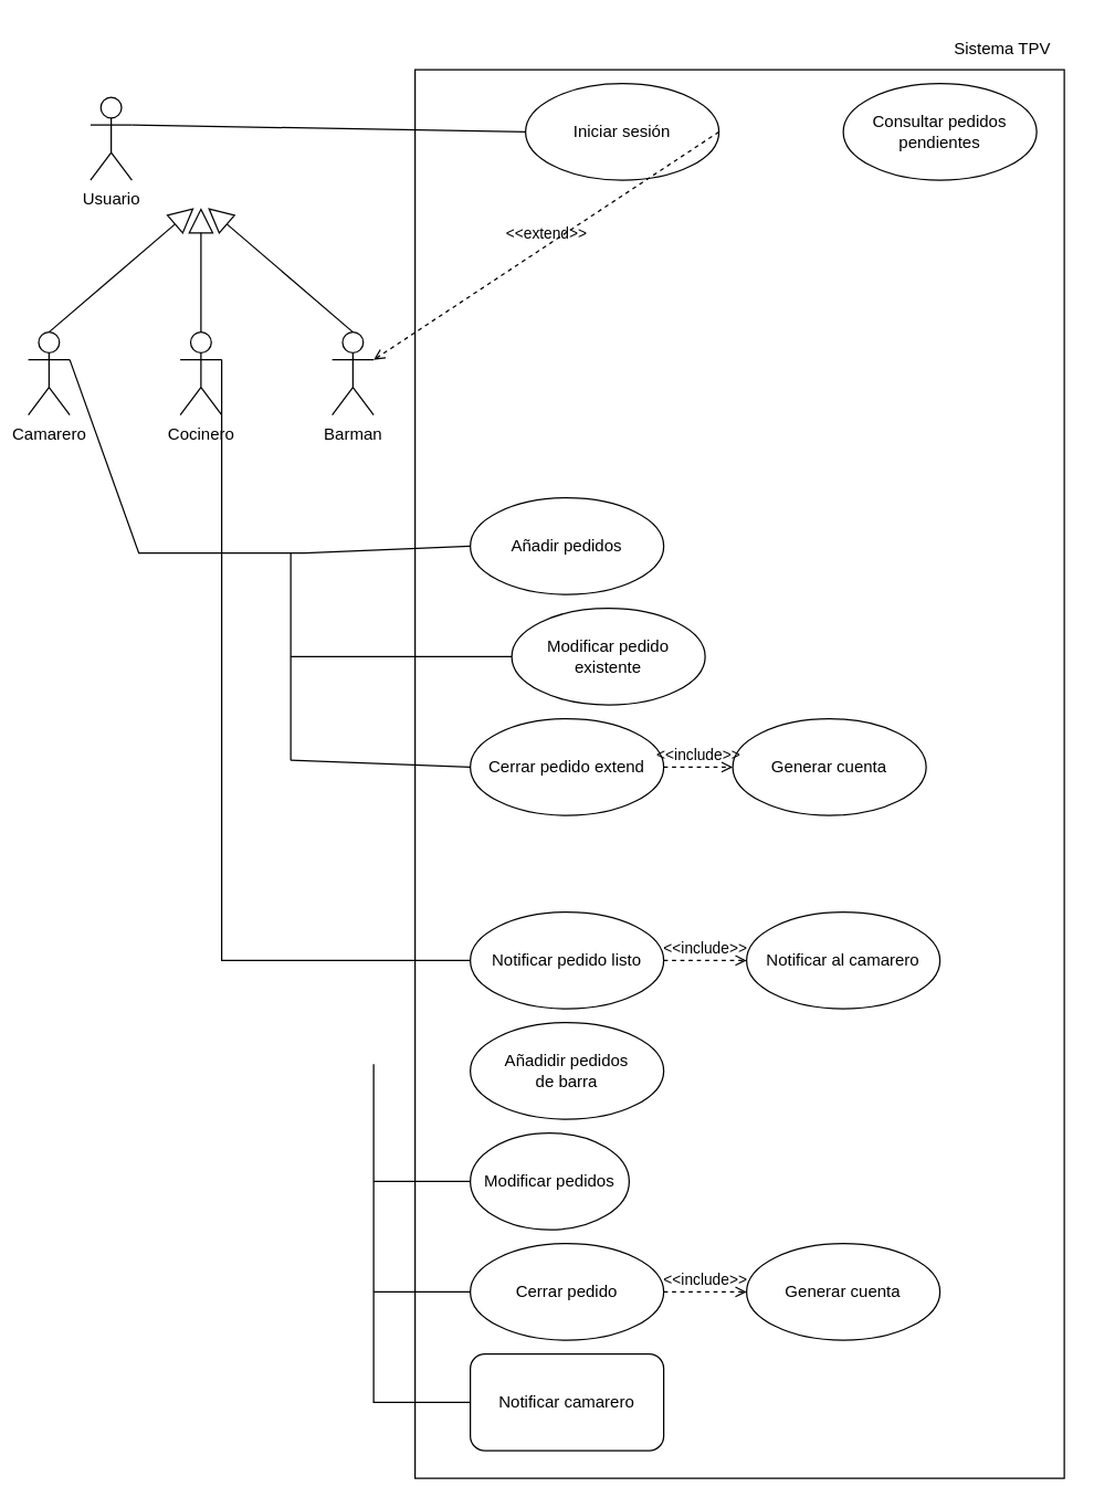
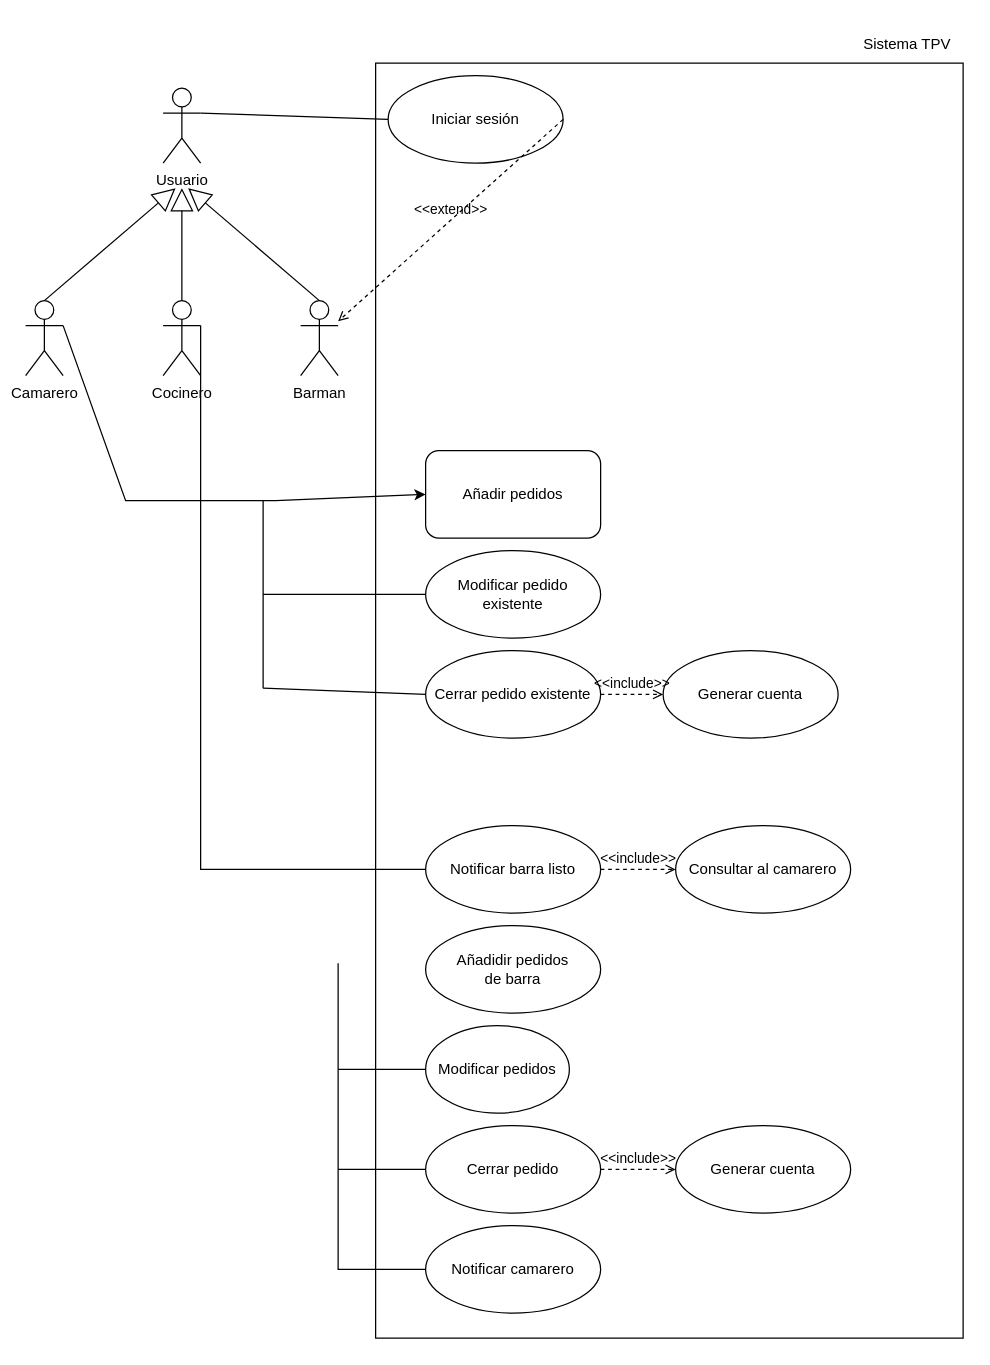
  <mxCell id="0" />
  <mxCell id="1" parent="0" />
  <mxCell id="2" value="" style="rounded=0;whiteSpace=wrap;html=1;fillColor=none;" vertex="1" parent="1"><mxGeometry x="300" y="50" width="470" height="1020" as="geometry" /></mxCell>
- <mxCell id="3" value="Usuario" style="shape=umlActor;verticalLabelPosition=bottom;verticalAlign=top;html=1;" vertex="1" parent="1"><mxGeometry x="65" y="70" width="30" height="60" as="geometry" /></mxCell>
+ <mxCell id="3" value="Usuario" style="shape=umlActor;verticalLabelPosition=bottom;verticalAlign=top;html=1;" vertex="1" parent="1"><mxGeometry x="130" y="70" width="30" height="60" as="geometry" /></mxCell>
  <mxCell id="4" value="Sistema TPV" style="text;html=1;align=center;verticalAlign=middle;resizable=0;points=[];autosize=1;strokeColor=none;fillColor=none;" vertex="1" parent="1"><mxGeometry x="680" y="20" width="90" height="30" as="geometry" /></mxCell>
  <mxCell id="5" value="Camarero" style="shape=umlActor;verticalLabelPosition=bottom;verticalAlign=top;html=1;" vertex="1" parent="1"><mxGeometry y="240" width="30" height="60" as="geometry" x="20" /></mxCell>
  <mxCell id="6" value="Cocinero" style="shape=umlActor;verticalLabelPosition=bottom;verticalAlign=top;html=1;" vertex="1" parent="1"><mxGeometry x="130" y="240" width="30" height="60" as="geometry" /></mxCell>
  <mxCell id="7" value="Barman" style="shape=umlActor;verticalLabelPosition=bottom;verticalAlign=top;html=1;" vertex="1" parent="1"><mxGeometry x="240" y="240" width="30" height="60" as="geometry" /></mxCell>
  <mxCell id="8" value="" style="endArrow=block;endSize=16;endFill=0;html=1;rounded=0;exitX=0.5;exitY=0;exitDx=0;exitDy=0;exitPerimeter=0;" edge="1" parent="1" source="5"><mxGeometry width="160" relative="1" as="geometry"><mxPoint x="240" y="60" as="sourcePoint" /><mxPoint x="140" y="150" as="targetPoint" /></mxGeometry></mxCell>
  <mxCell id="9" value="" style="endArrow=block;endSize=16;endFill=0;html=1;rounded=0;exitX=0.5;exitY=0;exitDx=0;exitDy=0;exitPerimeter=0;" edge="1" parent="1" source="6"><mxGeometry width="160" relative="1" as="geometry"><mxPoint x="45" y="250" as="sourcePoint" /><mxPoint x="145" y="150" as="targetPoint" /></mxGeometry></mxCell>
  <mxCell id="10" value="" style="endArrow=block;endSize=16;endFill=0;html=1;rounded=0;exitX=0.5;exitY=0;exitDx=0;exitDy=0;exitPerimeter=0;" edge="1" parent="1" source="7"><mxGeometry width="160" relative="1" as="geometry"><mxPoint x="55" y="260" as="sourcePoint" /><mxPoint x="150" y="150" as="targetPoint" /></mxGeometry></mxCell>
- <mxCell id="11" value="Iniciar sesión" style="ellipse;whiteSpace=wrap;html=1;" vertex="1" parent="1"><mxGeometry x="380" y="60" width="140" height="70" as="geometry" /></mxCell>
- <mxCell id="12" value="Consultar pedidos pendientes" style="ellipse;whiteSpace=wrap;html=1;" vertex="1" parent="1"><mxGeometry x="610" y="60" width="140" height="70" as="geometry" /></mxCell>
+ <mxCell id="11" value="Iniciar sesión" style="ellipse;whiteSpace=wrap;html=1;" vertex="1" parent="1"><mxGeometry x="310" y="60" width="140" height="70" as="geometry" /></mxCell>
  <mxCell id="13" value="" style="endArrow=none;html=1;rounded=0;exitX=1;exitY=0.333;exitDx=0;exitDy=0;exitPerimeter=0;entryX=0;entryY=0.5;entryDx=0;entryDy=0;" edge="1" parent="1" source="3" target="11"><mxGeometry width="50" height="50" relative="1" as="geometry"><mxPoint x="510" y="170" as="sourcePoint" /><mxPoint x="560" y="120" as="targetPoint" /></mxGeometry></mxCell>
  <mxCell id="14" value="&amp;lt;&amp;lt;extend&amp;gt;&amp;gt;" style="html=1;verticalAlign=bottom;labelBackgroundColor=none;endArrow=open;endFill=0;dashed=1;rounded=0;exitX=1;exitY=0.5;exitDx=0;exitDy=0;" edge="1" parent="1" source="11" target="7"><mxGeometry width="160" relative="1" as="geometry"><mxPoint x="570" y="110" as="sourcePoint" /><mxPoint x="730" y="110" as="targetPoint" /></mxGeometry></mxCell>
- <mxCell id="15" value="" style="endArrow=none;html=1;rounded=0;exitX=1;exitY=0.333;exitDx=0;exitDy=0;exitPerimeter=0;entryX=0;entryY=0.5;entryDx=0;entryDy=0;" edge="1" parent="1" source="5" target="17"><mxGeometry width="50" height="50" relative="1" as="geometry"><mxPoint x="170" y="100" as="sourcePoint" /><mxPoint x="340" y="390" as="targetPoint" /><Array as="points"><mxPoint x="100" y="400" /><mxPoint x="220" y="400" /></Array></mxGeometry></mxCell>
+ <mxCell id="15" value="" style="endArrow=classic;html=1;rounded=0;exitX=1;exitY=0.333;exitDx=0;exitDy=0;exitPerimeter=0;entryX=0;entryY=0.5;entryDx=0;entryDy=0;" edge="1" parent="1" source="5" target="17"><mxGeometry width="50" height="50" relative="1" as="geometry"><mxPoint x="170" y="100" as="sourcePoint" /><mxPoint x="340" y="390" as="targetPoint" /><Array as="points"><mxPoint x="100" y="400" /><mxPoint x="220" y="400" /></Array></mxGeometry></mxCell>
  <mxCell id="16" value="" style="endArrow=none;html=1;rounded=0;exitX=1;exitY=0.333;exitDx=0;exitDy=0;exitPerimeter=0;entryX=0;entryY=0.5;entryDx=0;entryDy=0;" edge="1" parent="1" source="6" target="18"><mxGeometry width="50" height="50" relative="1" as="geometry"><mxPoint x="180" y="260" as="sourcePoint" /><mxPoint x="340" y="470" as="targetPoint" /><Array as="points"><mxPoint x="160" y="695" /></Array></mxGeometry></mxCell>
- <mxCell id="17" value="Añadir pedidos" style="ellipse;whiteSpace=wrap;html=1;" vertex="1" parent="1"><mxGeometry x="340" y="360" width="140" height="70" as="geometry" /></mxCell>
- <mxCell id="18" value="Notificar pedido listo" style="ellipse;whiteSpace=wrap;html=1;" vertex="1" parent="1"><mxGeometry x="340" y="660" width="140" height="70" as="geometry" /></mxCell>
+ <mxCell id="17" value="Añadir pedidos" style="whiteSpace=wrap;html=1;rounded=1;" vertex="1" parent="1"><mxGeometry x="340" y="360" width="140" height="70" as="geometry" /></mxCell>
+ <mxCell id="18" value="Notificar barra listo" style="ellipse;whiteSpace=wrap;html=1;" vertex="1" parent="1"><mxGeometry x="340" y="660" width="140" height="70" as="geometry" /></mxCell>
  <mxCell id="19" value="Añadidir pedidos&lt;div&gt;de barra&lt;/div&gt;" style="ellipse;whiteSpace=wrap;html=1;" vertex="1" parent="1"><mxGeometry x="340" y="740" width="140" height="70" as="geometry" /></mxCell>
- <mxCell id="20" value="Modificar pedido existente" style="ellipse;whiteSpace=wrap;html=1;" vertex="1" parent="1"><mxGeometry x="370" y="440" width="140" height="70" as="geometry" /></mxCell>
- <mxCell id="21" value="Cerrar pedido extend" style="ellipse;whiteSpace=wrap;html=1;" vertex="1" parent="1"><mxGeometry x="340" y="520" width="140" height="70" as="geometry" /></mxCell>
+ <mxCell id="20" value="Modificar pedido existente" style="ellipse;whiteSpace=wrap;html=1;" vertex="1" parent="1"><mxGeometry x="340" y="440" width="140" height="70" as="geometry" /></mxCell>
+ <mxCell id="21" value="Cerrar pedido existente" style="ellipse;whiteSpace=wrap;html=1;" vertex="1" parent="1"><mxGeometry x="340" y="520" width="140" height="70" as="geometry" /></mxCell>
  <mxCell id="22" value="Generar cuenta" style="ellipse;whiteSpace=wrap;html=1;" vertex="1" parent="1"><mxGeometry x="530" y="520" width="140" height="70" as="geometry" /></mxCell>
  <mxCell id="23" value="&amp;lt;&amp;lt;include&amp;gt;&amp;gt;" style="html=1;verticalAlign=bottom;labelBackgroundColor=none;endArrow=open;endFill=0;dashed=1;rounded=0;exitX=1;exitY=0.5;exitDx=0;exitDy=0;entryX=0;entryY=0.5;entryDx=0;entryDy=0;" edge="1" parent="1" source="21" target="22"><mxGeometry width="160" relative="1" as="geometry"><mxPoint x="540" y="320" as="sourcePoint" /><mxPoint x="700" y="320" as="targetPoint" /></mxGeometry></mxCell>
- <mxCell id="24" value="Notificar al camarero" style="ellipse;whiteSpace=wrap;html=1;" vertex="1" parent="1"><mxGeometry x="540" y="660" width="140" height="70" as="geometry" /></mxCell>
+ <mxCell id="24" value="Consultar al camarero" style="ellipse;whiteSpace=wrap;html=1;" vertex="1" parent="1"><mxGeometry x="540" y="660" width="140" height="70" as="geometry" /></mxCell>
  <mxCell id="25" value="&amp;lt;&amp;lt;include&amp;gt;&amp;gt;" style="html=1;verticalAlign=bottom;labelBackgroundColor=none;endArrow=open;endFill=0;dashed=1;rounded=0;exitX=1;exitY=0.5;exitDx=0;exitDy=0;entryX=0;entryY=0.5;entryDx=0;entryDy=0;" edge="1" parent="1" source="18" target="24"><mxGeometry width="160" relative="1" as="geometry"><mxPoint x="690" y="625" as="sourcePoint" /><mxPoint x="740" y="625" as="targetPoint" /></mxGeometry></mxCell>
  <mxCell id="26" value="Modificar pedidos" style="ellipse;whiteSpace=wrap;html=1;" vertex="1" parent="1"><mxGeometry x="340" y="820" width="115" height="70" as="geometry" /></mxCell>
  <mxCell id="27" value="Cerrar pedido" style="ellipse;whiteSpace=wrap;html=1;" vertex="1" parent="1"><mxGeometry x="340" y="900" width="140" height="70" as="geometry" /></mxCell>
- <mxCell id="28" value="Notificar camarero" style="whiteSpace=wrap;html=1;rounded=1;" vertex="1" parent="1"><mxGeometry x="340" y="980" width="140" height="70" as="geometry" /></mxCell>
+ <mxCell id="28" value="Notificar camarero" style="ellipse;whiteSpace=wrap;html=1;" vertex="1" parent="1"><mxGeometry x="340" y="980" width="140" height="70" as="geometry" /></mxCell>
  <mxCell id="29" value="" style="endArrow=none;html=1;rounded=0;entryX=0;entryY=0.5;entryDx=0;entryDy=0;" edge="1" parent="1" target="28"><mxGeometry width="50" height="50" relative="1" as="geometry"><mxPoint x="270" y="770" as="sourcePoint" /><mxPoint x="160" y="1065" as="targetPoint" /><Array as="points"><mxPoint x="270" y="1015" /></Array></mxGeometry></mxCell>
  <mxCell id="30" value="" style="endArrow=none;html=1;rounded=0;exitX=0;exitY=0.5;exitDx=0;exitDy=0;" edge="1" parent="1" source="27"><mxGeometry width="50" height="50" relative="1" as="geometry"><mxPoint x="500" y="940" as="sourcePoint" /><mxPoint x="270" y="935" as="targetPoint" /></mxGeometry></mxCell>
  <mxCell id="31" value="" style="endArrow=none;html=1;rounded=0;exitX=0;exitY=0.5;exitDx=0;exitDy=0;" edge="1" parent="1" source="26"><mxGeometry width="50" height="50" relative="1" as="geometry"><mxPoint x="350" y="945" as="sourcePoint" /><mxPoint x="270" y="855" as="targetPoint" /></mxGeometry></mxCell>
  <mxCell id="32" value="" style="endArrow=none;html=1;rounded=0;" edge="1" parent="1"><mxGeometry width="50" height="50" relative="1" as="geometry"><mxPoint x="210" y="550" as="sourcePoint" /><mxPoint x="210" y="400" as="targetPoint" /></mxGeometry></mxCell>
  <mxCell id="33" value="" style="endArrow=none;html=1;rounded=0;exitX=0;exitY=0.5;exitDx=0;exitDy=0;" edge="1" parent="1" source="21"><mxGeometry width="50" height="50" relative="1" as="geometry"><mxPoint x="220" y="560" as="sourcePoint" /><mxPoint x="210" y="550" as="targetPoint" /></mxGeometry></mxCell>
  <mxCell id="34" value="" style="endArrow=none;html=1;rounded=0;exitX=0;exitY=0.5;exitDx=0;exitDy=0;" edge="1" parent="1" source="20"><mxGeometry width="50" height="50" relative="1" as="geometry"><mxPoint x="230" y="570" as="sourcePoint" /><mxPoint x="210" y="475" as="targetPoint" /></mxGeometry></mxCell>
  <mxCell id="35" value="Generar cuenta" style="ellipse;whiteSpace=wrap;html=1;" vertex="1" parent="1"><mxGeometry x="540" y="900" width="140" height="70" as="geometry" /></mxCell>
  <mxCell id="36" value="&amp;lt;&amp;lt;include&amp;gt;&amp;gt;" style="html=1;verticalAlign=bottom;labelBackgroundColor=none;endArrow=open;endFill=0;dashed=1;rounded=0;exitX=1;exitY=0.5;exitDx=0;exitDy=0;entryX=0;entryY=0.5;entryDx=0;entryDy=0;" edge="1" parent="1" target="35"><mxGeometry width="160" relative="1" as="geometry"><mxPoint x="480" y="935" as="sourcePoint" /><mxPoint x="700" y="700" as="targetPoint" /></mxGeometry></mxCell>
